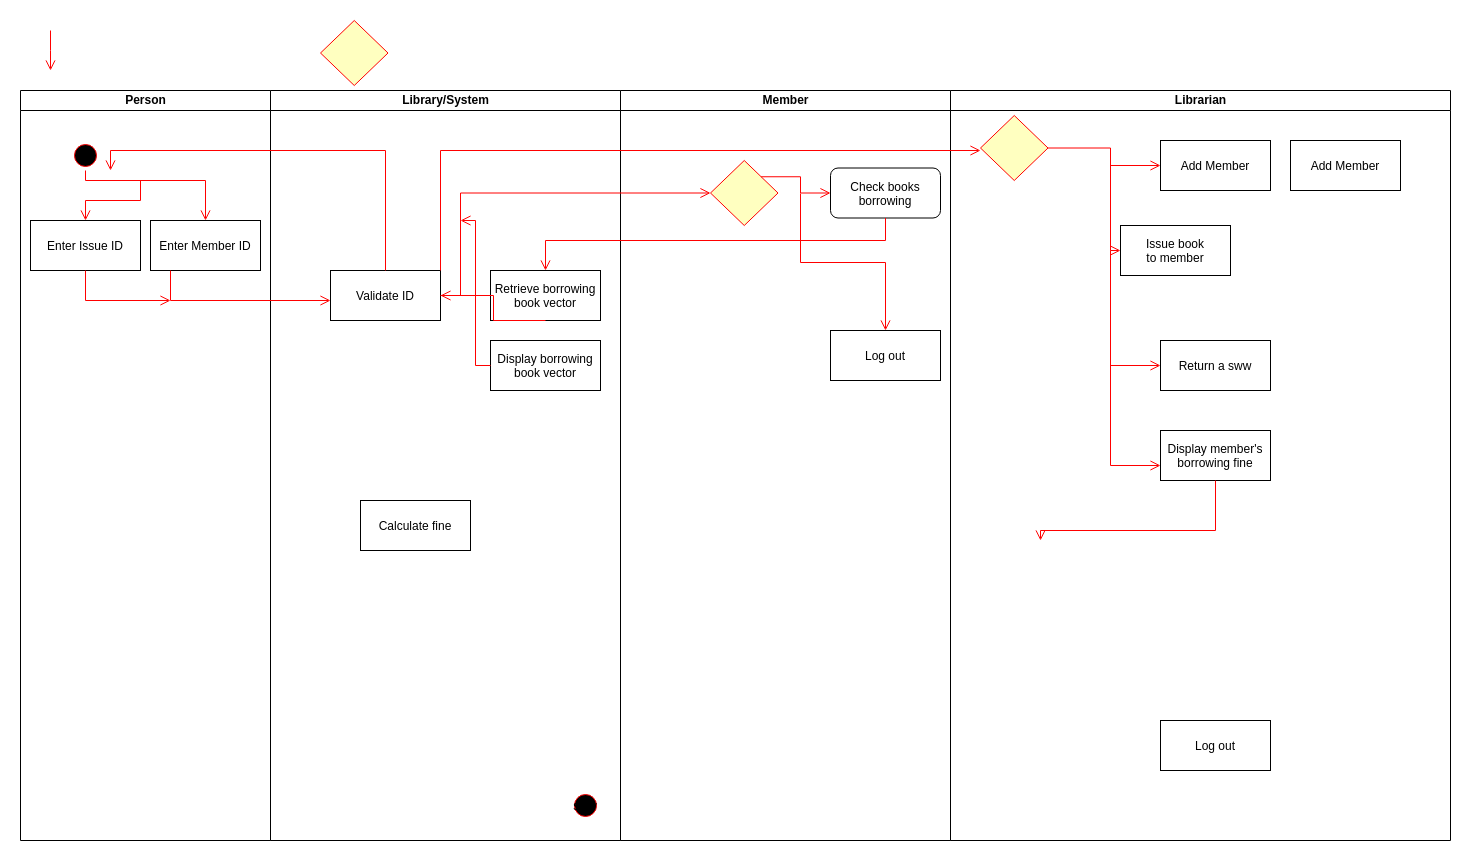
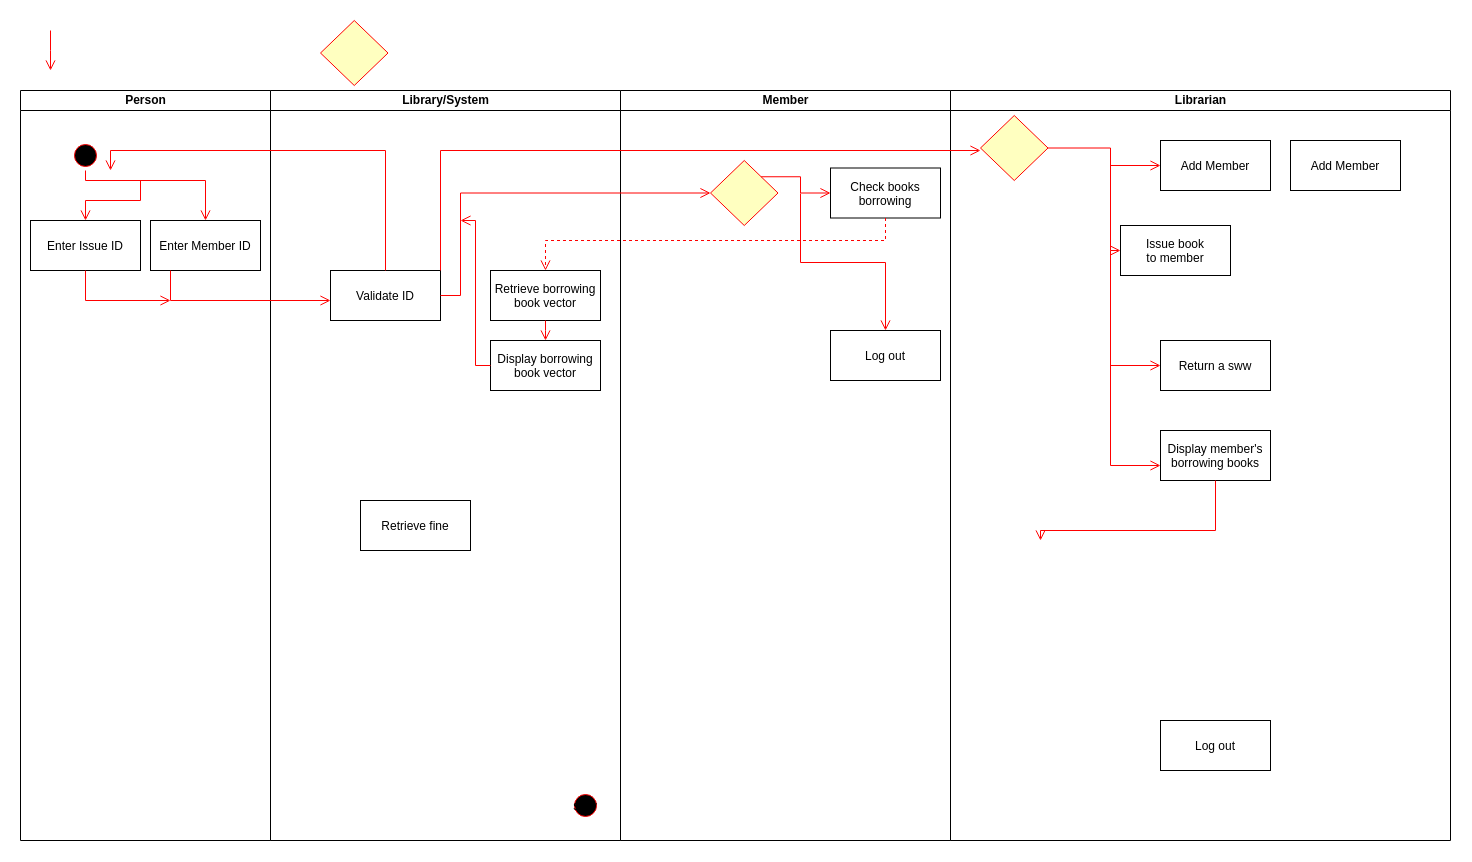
  <mxCell id="0" />
  <mxCell id="1" parent="0" />
  <mxCell id="2" value="Person" style="swimlane;html=1;startSize=20;horizontal=1;containerType=tree;glass=0;" parent="1" vertex="1"><mxGeometry x="20" y="90" width="250" height="750" as="geometry" /></mxCell>
  <mxCell id="3" value="" style="ellipse;shape=startState;fillColor=#000000;strokeColor=#ff0000;" vertex="1" parent="2"><mxGeometry x="50" y="50" width="30" height="30" as="geometry" /></mxCell>
  <mxCell id="4" value="" style="edgeStyle=elbowEdgeStyle;elbow=vertical;verticalAlign=bottom;endArrow=open;endSize=8;strokeColor=#FF0000;endFill=1;rounded=0;entryX=0.5;entryY=0;entryDx=0;entryDy=0;" edge="1" parent="2" target="5"><mxGeometry x="90" y="-40" as="geometry"><mxPoint x="64.5" y="120" as="targetPoint" /><mxPoint x="120" y="90" as="sourcePoint" /><Array as="points"><mxPoint x="65" y="110" /></Array></mxGeometry></mxCell>
  <mxCell id="5" value="Enter Issue ID" style="" vertex="1" parent="2"><mxGeometry x="10" y="130" width="110" height="50" as="geometry" /></mxCell>
  <mxCell id="6" value="Enter Member ID" style="" vertex="1" parent="2"><mxGeometry x="130" y="130" width="110" height="50" as="geometry" /></mxCell>
  <mxCell id="7" value="" style="edgeStyle=elbowEdgeStyle;elbow=vertical;verticalAlign=bottom;endArrow=open;endSize=8;strokeColor=#FF0000;endFill=1;rounded=0;entryX=0.5;entryY=0;entryDx=0;entryDy=0;exitX=0.5;exitY=1;exitDx=0;exitDy=0;" edge="1" parent="2" source="3" target="6"><mxGeometry x="80" y="-120" as="geometry"><mxPoint x="190" y="90" as="targetPoint" /><mxPoint x="70" y="90" as="sourcePoint" /><Array as="points"><mxPoint x="185" y="90" /></Array></mxGeometry></mxCell>
  <mxCell id="8" value="Library/System" style="swimlane;html=1;startSize=20;horizontal=1;containerType=tree;glass=0;" vertex="1" parent="1"><mxGeometry x="270" y="90" width="350" height="750" as="geometry" /></mxCell>
  <mxCell id="9" value="Validate ID" style="" vertex="1" parent="8"><mxGeometry x="60" y="180" width="110" height="50" as="geometry" /></mxCell>
  <mxCell id="10" value="sww" style="ellipse;shape=startState;fillColor=#000000;strokeColor=#ff0000;" vertex="1" parent="8"><mxGeometry x="300" y="700" width="30" height="30" as="geometry" /></mxCell>
  <mxCell id="11" value="Retrieve borrowing&#10;book vector" style="" vertex="1" parent="8"><mxGeometry x="220" y="180" width="110" height="50" as="geometry" /></mxCell>
  <mxCell id="12" value="Display borrowing&#10;book vector" style="" vertex="1" parent="8"><mxGeometry x="220" y="250" width="110" height="50" as="geometry" /></mxCell>
- <mxCell id="13" value="" style="edgeStyle=elbowEdgeStyle;elbow=horizontal;verticalAlign=bottom;endArrow=open;endSize=8;strokeColor=#FF0000;endFill=1;rounded=0;exitX=0.5;exitY=1;exitDx=0;exitDy=0;" edge="1" parent="8" source="11" target="9"><mxGeometry x="-180" y="-40" as="geometry"><mxPoint x="-210" y="-10" as="targetPoint" /><mxPoint x="-210" y="-50" as="sourcePoint" /></mxGeometry></mxCell>
- <mxCell id="14" value="Calculate fine" style="" vertex="1" parent="8"><mxGeometry x="90" y="410" width="110" height="50" as="geometry" /></mxCell>
+ <mxCell id="13" value="" style="edgeStyle=elbowEdgeStyle;elbow=horizontal;verticalAlign=bottom;endArrow=open;endSize=8;strokeColor=#FF0000;endFill=1;rounded=0;entryX=0.5;entryY=0;entryDx=0;entryDy=0;exitX=0.5;exitY=1;exitDx=0;exitDy=0;" edge="1" parent="8" source="11" target="12"><mxGeometry x="-180" y="-40" as="geometry"><mxPoint x="-210" y="-10" as="targetPoint" /><mxPoint x="-210" y="-50" as="sourcePoint" /></mxGeometry></mxCell>
+ <mxCell id="14" value="Retrieve fine" style="" vertex="1" parent="8"><mxGeometry x="90" y="410" width="110" height="50" as="geometry" /></mxCell>
  <mxCell id="15" value="" style="edgeStyle=elbowEdgeStyle;elbow=horizontal;verticalAlign=bottom;endArrow=open;endSize=8;strokeColor=#FF0000;endFill=1;rounded=0" edge="1" parent="1"><mxGeometry x="100" y="40" as="geometry"><mxPoint x="50" y="70" as="targetPoint" /><mxPoint x="50" y="30" as="sourcePoint" /></mxGeometry></mxCell>
  <mxCell id="16" value="" style="rhombus;fillColor=#ffffc0;strokeColor=#ff0000;" vertex="1" parent="1"><mxGeometry x="320" y="20" width="67.5" height="65" as="geometry" /></mxCell>
  <mxCell id="17" value="" style="edgeStyle=elbowEdgeStyle;elbow=horizontal;verticalAlign=bottom;endArrow=open;endSize=8;strokeColor=#FF0000;endFill=1;rounded=0;exitX=0.5;exitY=1;exitDx=0;exitDy=0;" edge="1" parent="1" source="5"><mxGeometry x="90" y="-40" as="geometry"><mxPoint x="170" y="300" as="targetPoint" /><mxPoint x="70" y="190" as="sourcePoint" /><Array as="points"><mxPoint x="85" y="300" /></Array></mxGeometry></mxCell>
  <mxCell id="18" value="" style="edgeStyle=elbowEdgeStyle;elbow=horizontal;verticalAlign=bottom;endArrow=open;endSize=8;strokeColor=#FF0000;endFill=1;rounded=0;exitX=0.5;exitY=1;exitDx=0;exitDy=0;" edge="1" parent="1"><mxGeometry x="90" y="-40" as="geometry"><mxPoint x="330" y="300" as="targetPoint" /><mxPoint x="170" y="270" as="sourcePoint" /><Array as="points"><mxPoint x="170" y="310" /></Array></mxGeometry></mxCell>
  <mxCell id="19" value="" style="edgeStyle=elbowEdgeStyle;elbow=vertical;verticalAlign=bottom;endArrow=open;endSize=8;strokeColor=#FF0000;endFill=1;rounded=0;exitX=0.5;exitY=0;exitDx=0;exitDy=0;" edge="1" parent="1" source="9"><mxGeometry x="90" y="-40" as="geometry"><mxPoint x="110" y="170" as="targetPoint" /><mxPoint x="380" y="260" as="sourcePoint" /><Array as="points"><mxPoint x="340" y="150" /></Array></mxGeometry></mxCell>
  <mxCell id="20" value="Librarian" style="swimlane;html=1;startSize=20;horizontal=1;containerType=tree;glass=0;" vertex="1" parent="1"><mxGeometry x="950" y="90" width="500" height="750" as="geometry" /></mxCell>
  <mxCell id="21" value="Log out" style="" vertex="1" parent="20"><mxGeometry x="210" y="630" width="110" height="50" as="geometry" /></mxCell>
  <mxCell id="22" value="" style="rhombus;fillColor=#ffffc0;strokeColor=#ff0000;" vertex="1" parent="20"><mxGeometry x="30" y="25" width="67.5" height="65" as="geometry" /></mxCell>
  <mxCell id="23" value="Add Member" style="" vertex="1" parent="20"><mxGeometry x="210" y="50" width="110" height="50" as="geometry" /></mxCell>
  <mxCell id="24" value="Issue book &#10;to member" style="" vertex="1" parent="20"><mxGeometry x="170" y="135" width="110" height="50" as="geometry" /></mxCell>
  <mxCell id="25" value="Return a sww" style="" vertex="1" parent="20"><mxGeometry x="210" y="250" width="110" height="50" as="geometry" /></mxCell>
- <mxCell id="26" value="Display member's&#10;borrowing fine" style="" vertex="1" parent="20"><mxGeometry x="210" y="340" width="110" height="50" as="geometry" /></mxCell>
+ <mxCell id="26" value="Display member's&#10;borrowing books" style="" vertex="1" parent="20"><mxGeometry x="210" y="340" width="110" height="50" as="geometry" /></mxCell>
  <mxCell id="27" value="" style="edgeStyle=elbowEdgeStyle;elbow=horizontal;verticalAlign=bottom;endArrow=open;endSize=8;strokeColor=#FF0000;endFill=1;rounded=0;entryX=0;entryY=0.5;entryDx=0;entryDy=0;exitX=1;exitY=0.5;exitDx=0;exitDy=0;" edge="1" parent="20" source="22" target="23"><mxGeometry x="-860" y="-40" as="geometry"><mxPoint x="-890" y="-10" as="targetPoint" /><mxPoint x="-890" y="-50" as="sourcePoint" /><Array as="points"><mxPoint x="160" y="60" /></Array></mxGeometry></mxCell>
  <mxCell id="28" value="" style="edgeStyle=elbowEdgeStyle;elbow=horizontal;verticalAlign=bottom;endArrow=open;endSize=8;strokeColor=#FF0000;endFill=1;rounded=0;entryX=0;entryY=0.5;entryDx=0;entryDy=0;" edge="1" parent="20"><mxGeometry x="-1820" y="-120" as="geometry"><mxPoint x="210" y="275" as="targetPoint" /><mxPoint x="160" y="160" as="sourcePoint" /><Array as="points"><mxPoint x="160" y="240" /></Array></mxGeometry></mxCell>
  <mxCell id="29" value="" style="edgeStyle=elbowEdgeStyle;elbow=horizontal;verticalAlign=bottom;endArrow=open;endSize=8;strokeColor=#FF0000;endFill=1;rounded=0;entryX=0;entryY=0.5;entryDx=0;entryDy=0;" edge="1" parent="20"><mxGeometry x="-1820" y="-120" as="geometry"><mxPoint x="210" y="375" as="targetPoint" /><mxPoint x="160" y="260" as="sourcePoint" /><Array as="points"><mxPoint x="160" y="340" /></Array></mxGeometry></mxCell>
  <mxCell id="30" value="Add Member" style="" vertex="1" parent="20"><mxGeometry x="340" y="50" width="110" height="50" as="geometry" /></mxCell>
  <mxCell id="31" value="Member" style="swimlane;html=1;startSize=20;horizontal=1;containerType=tree;glass=0;" vertex="1" parent="1"><mxGeometry x="620" y="90" width="330" height="750" as="geometry" /></mxCell>
  <mxCell id="32" value="Log out" style="" vertex="1" parent="31"><mxGeometry x="210" y="240" width="110" height="50" as="geometry" /></mxCell>
- <mxCell id="33" value="Check books &#10;borrowing" style="rounded=1;" vertex="1" parent="31"><mxGeometry x="210" y="77.5" width="110" height="50" as="geometry" /></mxCell>
+ <mxCell id="33" value="Check books &#10;borrowing" style="" vertex="1" parent="31"><mxGeometry x="210" y="77.5" width="110" height="50" as="geometry" /></mxCell>
  <mxCell id="34" value="" style="rhombus;fillColor=#ffffc0;strokeColor=#ff0000;" vertex="1" parent="31"><mxGeometry x="90" y="70" width="67.5" height="65" as="geometry" /></mxCell>
  <mxCell id="35" value="" style="edgeStyle=elbowEdgeStyle;elbow=horizontal;verticalAlign=bottom;endArrow=open;endSize=8;strokeColor=#FF0000;endFill=1;rounded=0;exitX=1;exitY=0;exitDx=0;exitDy=0;entryX=0;entryY=0.5;entryDx=0;entryDy=0;" edge="1" parent="31" source="34" target="33"><mxGeometry x="-530" y="-40" as="geometry"><mxPoint x="-560" y="-10" as="targetPoint" /><mxPoint x="-560" y="-50" as="sourcePoint" /><Array as="points"><mxPoint x="180" y="86" /></Array></mxGeometry></mxCell>
  <mxCell id="36" value="" style="edgeStyle=elbowEdgeStyle;elbow=vertical;verticalAlign=bottom;endArrow=open;endSize=8;strokeColor=#FF0000;endFill=1;rounded=0;entryX=0.5;entryY=0;entryDx=0;entryDy=0;" edge="1" parent="31" target="32"><mxGeometry x="-1160" y="-120" as="geometry"><mxPoint x="220" y="113" as="targetPoint" /><mxPoint x="180" y="103" as="sourcePoint" /></mxGeometry></mxCell>
  <mxCell id="37" value="" style="edgeStyle=elbowEdgeStyle;elbow=horizontal;verticalAlign=bottom;endArrow=open;endSize=8;strokeColor=#FF0000;endFill=1;rounded=0;exitX=1;exitY=0.5;exitDx=0;exitDy=0;entryX=0;entryY=0.5;entryDx=0;entryDy=0;" edge="1" parent="1" source="9" target="34"><mxGeometry x="100" y="40" as="geometry"><mxPoint x="630" y="215" as="targetPoint" /><mxPoint x="60" y="40" as="sourcePoint" /><Array as="points"><mxPoint x="460" y="250" /></Array></mxGeometry></mxCell>
  <mxCell id="38" value="" style="edgeStyle=elbowEdgeStyle;elbow=horizontal;verticalAlign=bottom;endArrow=open;endSize=8;strokeColor=#FF0000;endFill=1;rounded=0;exitX=1;exitY=0;exitDx=0;exitDy=0;" edge="1" parent="1" source="9"><mxGeometry x="100" y="40" as="geometry"><mxPoint x="980" y="150" as="targetPoint" /><mxPoint x="450" y="305" as="sourcePoint" /><Array as="points"><mxPoint x="440" y="170" /></Array></mxGeometry></mxCell>
- <mxCell id="39" value="" style="edgeStyle=elbowEdgeStyle;elbow=vertical;verticalAlign=bottom;endArrow=open;endSize=8;strokeColor=#FF0000;endFill=1;rounded=0;entryX=0.5;entryY=0;entryDx=0;entryDy=0;exitX=0.5;exitY=1;exitDx=0;exitDy=0;" edge="1" parent="1" source="33" target="11"><mxGeometry x="100" y="40" as="geometry"><mxPoint x="660" y="225" as="targetPoint" /><mxPoint x="710" y="255" as="sourcePoint" /><Array as="points"><mxPoint x="630" y="240" /></Array></mxGeometry></mxCell>
+ <mxCell id="39" value="" style="edgeStyle=elbowEdgeStyle;elbow=vertical;verticalAlign=bottom;endArrow=open;endSize=8;strokeColor=#FF0000;endFill=1;rounded=0;entryX=0.5;entryY=0;entryDx=0;entryDy=0;exitX=0.5;exitY=1;exitDx=0;exitDy=0;dashed=1;" edge="1" parent="1" source="33" target="11"><mxGeometry x="100" y="40" as="geometry"><mxPoint x="660" y="225" as="targetPoint" /><mxPoint x="710" y="255" as="sourcePoint" /><Array as="points"><mxPoint x="630" y="240" /></Array></mxGeometry></mxCell>
  <mxCell id="40" value="" style="edgeStyle=elbowEdgeStyle;elbow=horizontal;verticalAlign=bottom;endArrow=open;endSize=8;strokeColor=#FF0000;endFill=1;rounded=0;exitX=0;exitY=0.5;exitDx=0;exitDy=0;" edge="1" parent="1" source="12"><mxGeometry x="100" y="40" as="geometry"><mxPoint x="460" y="220" as="targetPoint" /><mxPoint x="60" y="40" as="sourcePoint" /></mxGeometry></mxCell>
  <mxCell id="41" value="" style="edgeStyle=elbowEdgeStyle;elbow=horizontal;verticalAlign=bottom;endArrow=open;endSize=8;strokeColor=#FF0000;endFill=1;rounded=0;entryX=0;entryY=0.5;entryDx=0;entryDy=0;" edge="1" parent="1" target="24"><mxGeometry x="-860" y="-40" as="geometry"><mxPoint x="1170" y="175" as="targetPoint" /><mxPoint x="1110" y="150" as="sourcePoint" /><Array as="points"><mxPoint x="1110" y="230" /></Array></mxGeometry></mxCell>
  <mxCell id="42" value="" style="edgeStyle=elbowEdgeStyle;elbow=vertical;verticalAlign=bottom;endArrow=open;endSize=8;strokeColor=#FF0000;endFill=1;rounded=0;exitX=0.5;exitY=1;exitDx=0;exitDy=0;" edge="1" parent="1" source="26"><mxGeometry x="-1820" y="-120" as="geometry"><mxPoint x="1040" y="540" as="targetPoint" /><mxPoint x="1120" y="360" as="sourcePoint" /><Array as="points"><mxPoint x="1130" y="530" /></Array></mxGeometry></mxCell>
